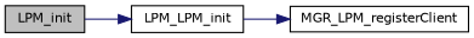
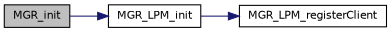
  digraph {
    rankdir=LR
    node [color=black fillcolor=white fontname=Helvetica fontsize=10 shape=record style=filled]
    edge [color=midnightblue fontname=Helvetica fontsize=10 labelfontname=Helvetica labelfontsize=10 style=solid]
-   n1 [fillcolor=grey75 fontcolor=black height=0.2 label=LPM_init width=0.4]
-   n2 [height=0.2 label=LPM_LPM_init width=0.4]
+   n1 [fillcolor=grey75 fontcolor=black height=0.2 label=MGR_init width=0.4]
+   n2 [height=0.2 label=MGR_LPM_init width=0.4]
    n3 [height=0.2 label=MGR_LPM_registerClient width=0.4]
    n1 -> n2
    n2 -> n3
  }
